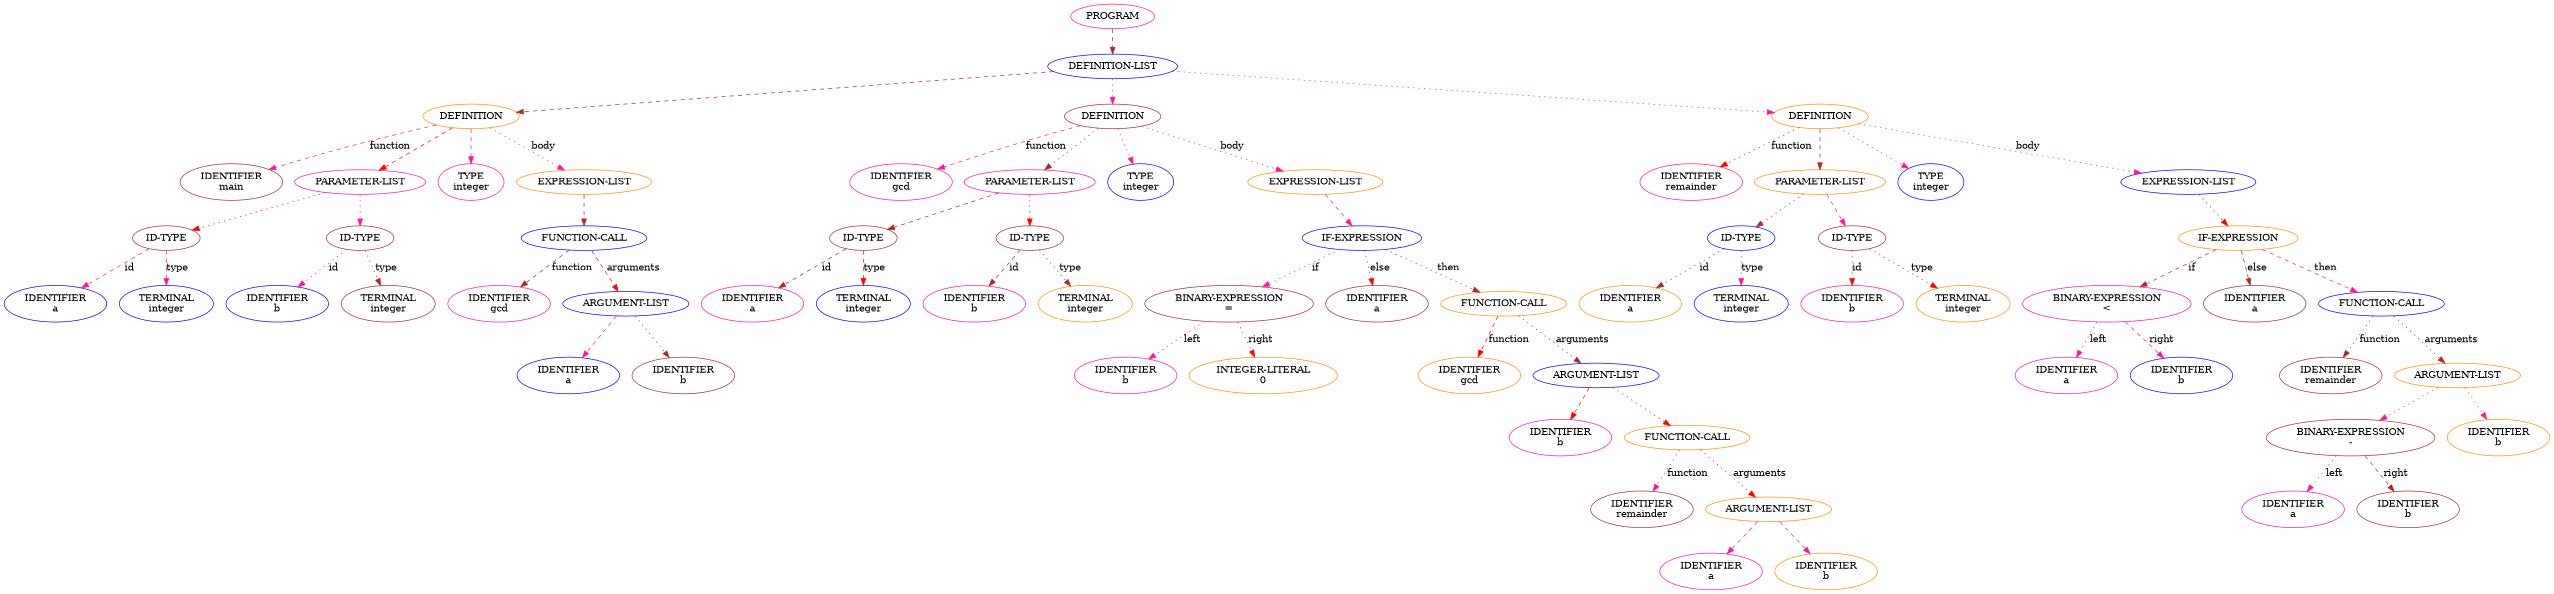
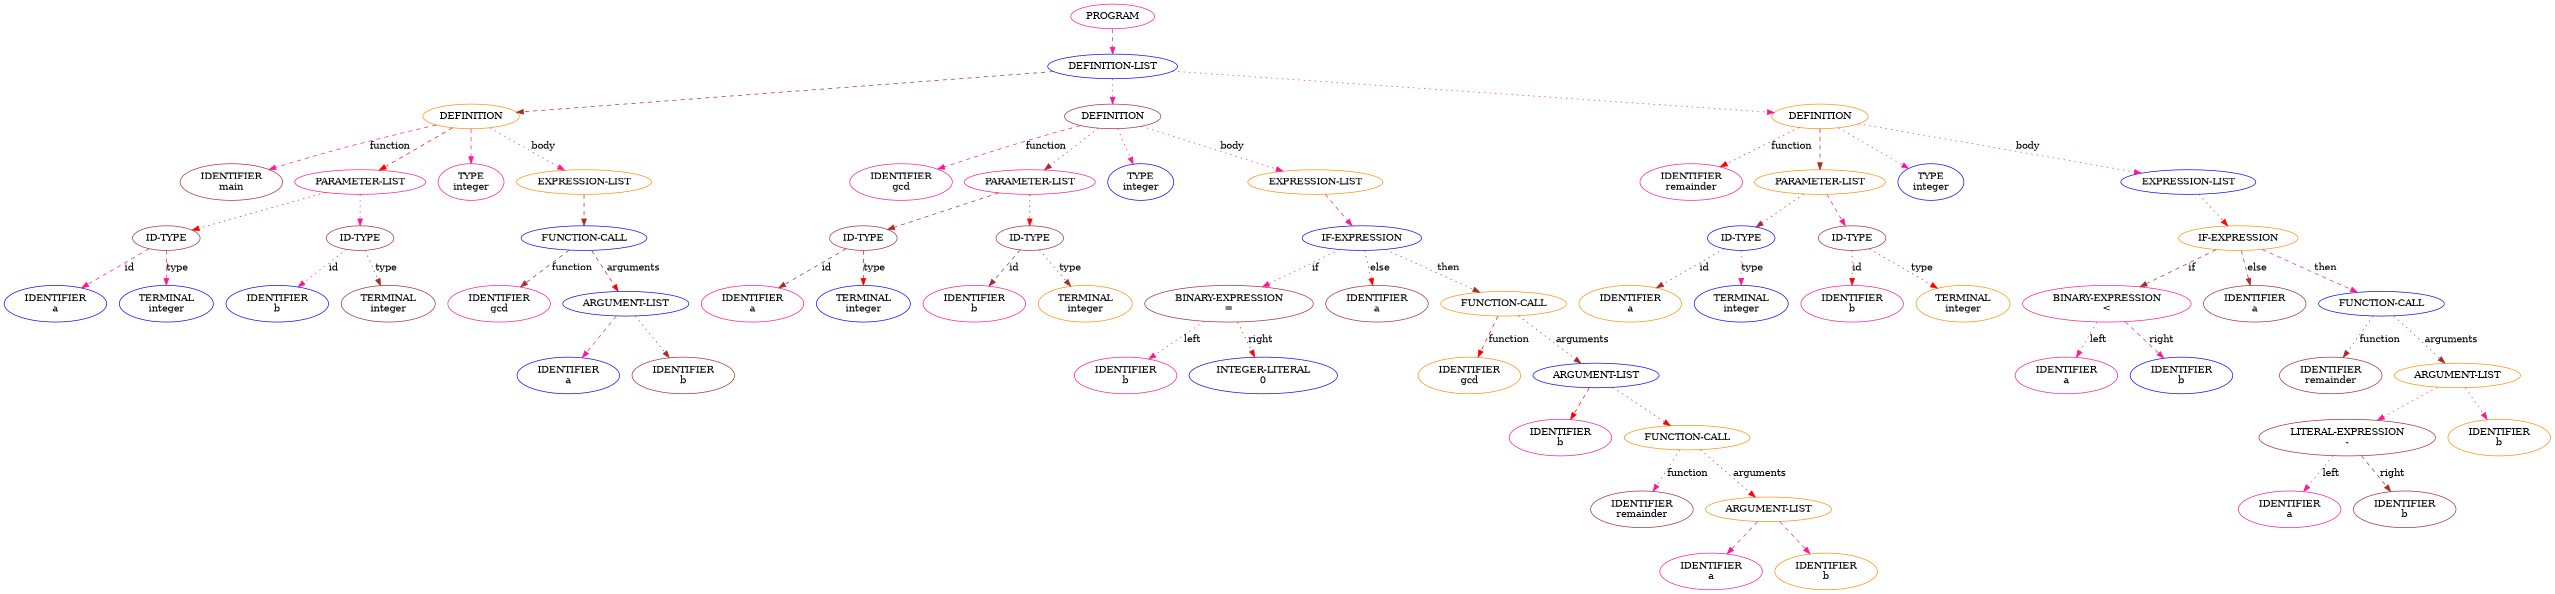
  digraph {
    node [color=blue]
    edge [color=deeppink style=dotted]
    n1 [color=deeppink label=PROGRAM]
    n2 [label="DEFINITION-LIST"]
    n3 [color=darkorange label=DEFINITION]
    n4 [color=brown label=DEFINITION]
    n5 [color=darkorange label=DEFINITION]
    n6 [color=brown label="IDENTIFIER\nmain"]
    n7 [color=deeppink label="PARAMETER-LIST"]
    n8 [color=deeppink label="TYPE\ninteger"]
    n9 [color=darkorange label="EXPRESSION-LIST"]
    n10 [color=deeppink label="IDENTIFIER\ngcd"]
    n11 [color=deeppink label="PARAMETER-LIST"]
    n12 [label="TYPE\ninteger"]
    n13 [color=darkorange label="EXPRESSION-LIST"]
    n14 [color=deeppink label="IDENTIFIER\nremainder"]
    n15 [color=darkorange label="PARAMETER-LIST"]
    n16 [label="TYPE\ninteger"]
    n17 [label="EXPRESSION-LIST"]
    n18 [color=brown label="ID-TYPE"]
    n19 [color=brown label="ID-TYPE"]
    n20 [label="FUNCTION-CALL"]
    n21 [label="IDENTIFIER\na"]
    n22 [label="TERMINAL\ninteger"]
    n23 [label="IDENTIFIER\nb"]
    n24 [color=brown label="TERMINAL\ninteger"]
    n25 [color=deeppink label="IDENTIFIER\ngcd"]
    n26 [label="ARGUMENT-LIST"]
    n27 [label="IDENTIFIER\na"]
    n28 [color=brown label="IDENTIFIER\nb"]
    n29 [color=brown label="ID-TYPE"]
    n30 [color=brown label="ID-TYPE"]
    n31 [label="IF-EXPRESSION"]
    n32 [color=deeppink label="IDENTIFIER\na"]
    n33 [label="TERMINAL\ninteger"]
    n34 [color=deeppink label="IDENTIFIER\nb"]
    n35 [color=darkorange label="TERMINAL\ninteger"]
    n36 [color=brown label="BINARY-EXPRESSION\n="]
    n37 [color=brown label="IDENTIFIER\na"]
    n38 [color=darkorange label="FUNCTION-CALL"]
    n39 [color=deeppink label="IDENTIFIER\nb"]
-   n40 [color=darkorange label="INTEGER-LITERAL\n0"]
+   n40 [label="INTEGER-LITERAL\n0"]
    n41 [color=darkorange label="IDENTIFIER\ngcd"]
    n42 [label="ARGUMENT-LIST"]
    n43 [color=deeppink label="IDENTIFIER\nb"]
    n44 [color=darkorange label="FUNCTION-CALL"]
    n45 [color=brown label="IDENTIFIER\nremainder"]
    n46 [color=darkorange label="ARGUMENT-LIST"]
    n47 [color=deeppink label="IDENTIFIER\na"]
    n48 [color=darkorange label="IDENTIFIER\nb"]
    n49 [label="ID-TYPE"]
    n50 [color=brown label="ID-TYPE"]
    n51 [color=darkorange label="IF-EXPRESSION"]
    n52 [color=darkorange label="IDENTIFIER\na"]
    n53 [label="TERMINAL\ninteger"]
    n54 [color=deeppink label="IDENTIFIER\nb"]
    n55 [color=darkorange label="TERMINAL\ninteger"]
    n56 [color=deeppink label="BINARY-EXPRESSION\n<"]
    n57 [color=brown label="IDENTIFIER\na"]
    n58 [label="FUNCTION-CALL"]
    n59 [color=deeppink label="IDENTIFIER\na"]
    n60 [label="IDENTIFIER\nb"]
    n61 [color=brown label="IDENTIFIER\nremainder"]
    n62 [color=darkorange label="ARGUMENT-LIST"]
-   n63 [color=brown label="BINARY-EXPRESSION\n-"]
+   n63 [color=brown label="LITERAL-EXPRESSION\n-"]
    n64 [color=darkorange label="IDENTIFIER\nb"]
    n65 [color=deeppink label="IDENTIFIER\na"]
    n66 [color=brown label="IDENTIFIER\nb"]
-   n1 -> n2 [color=brown style=dashed]
+   n1 -> n2 [style=dashed]
    n2 -> n3 [color=brown style=dashed]
    n2 -> n4
    n2 -> n5
    n3 -> n6 [label=function style=dashed]
    n3 -> n7 [color=red style=dashed]
    n3 -> n8 [style=dashed]
    n3 -> n9 [label=body]
    n4 -> n10 [label=function style=dashed]
    n4 -> n11 [color=brown]
    n4 -> n12
    n4 -> n13 [label=body]
    n5 -> n14 [color=red label=function]
    n5 -> n15 [color=brown style=dashed]
    n5 -> n16
    n5 -> n17 [label=body]
    n7 -> n18 [color=red]
    n7 -> n19
    n9 -> n20 [color=brown style=dashed]
    n11 -> n29 [color=brown style=dashed]
    n11 -> n30 [color=red]
    n13 -> n31 [style=dashed]
    n15 -> n49 [color=brown]
    n15 -> n50 [style=dashed]
    n17 -> n51 [color=red]
    n18 -> n21 [label=id style=dashed]
    n18 -> n22 [label=type style=dashed]
    n19 -> n23 [label=id]
    n19 -> n24 [color=brown label=type]
    n20 -> n25 [color=brown label=function style=dashed]
    n20 -> n26 [color=red label=arguments style=dashed]
    n26 -> n27 [style=dashed]
    n26 -> n28 [color=brown]
    n29 -> n32 [color=brown label=id style=dashed]
    n29 -> n33 [color=red label=type style=dashed]
    n30 -> n34 [color=brown label=id style=dashed]
    n30 -> n35 [color=brown label=type]
    n31 -> n36 [label=if]
    n31 -> n37 [color=red label=else]
    n31 -> n38 [color=brown label=then]
    n36 -> n39 [label=left]
    n36 -> n40 [color=red label=right]
    n38 -> n41 [color=red label=function style=dashed]
    n38 -> n42 [color=brown label=arguments]
    n42 -> n43 [color=red style=dashed]
    n42 -> n44 [color=red]
    n44 -> n45 [label=function]
    n44 -> n46 [color=red label=arguments]
    n46 -> n47 [style=dashed]
    n46 -> n48 [style=dashed]
    n49 -> n52 [color=brown label=id]
    n49 -> n53 [label=type]
    n50 -> n54 [color=red label=id]
    n50 -> n55 [color=red label=type]
    n51 -> n56 [color=brown label=if style=dashed]
    n51 -> n57 [color=brown label=else style=dashed]
    n51 -> n58 [label=then style=dashed]
    n56 -> n59 [label=left]
    n56 -> n60 [label=right style=dashed]
    n58 -> n61 [color=brown label=function]
    n58 -> n62 [color=brown label=arguments]
    n62 -> n63
    n62 -> n64
    n63 -> n65 [label=left]
    n63 -> n66 [color=brown label=right style=dashed]
  }
